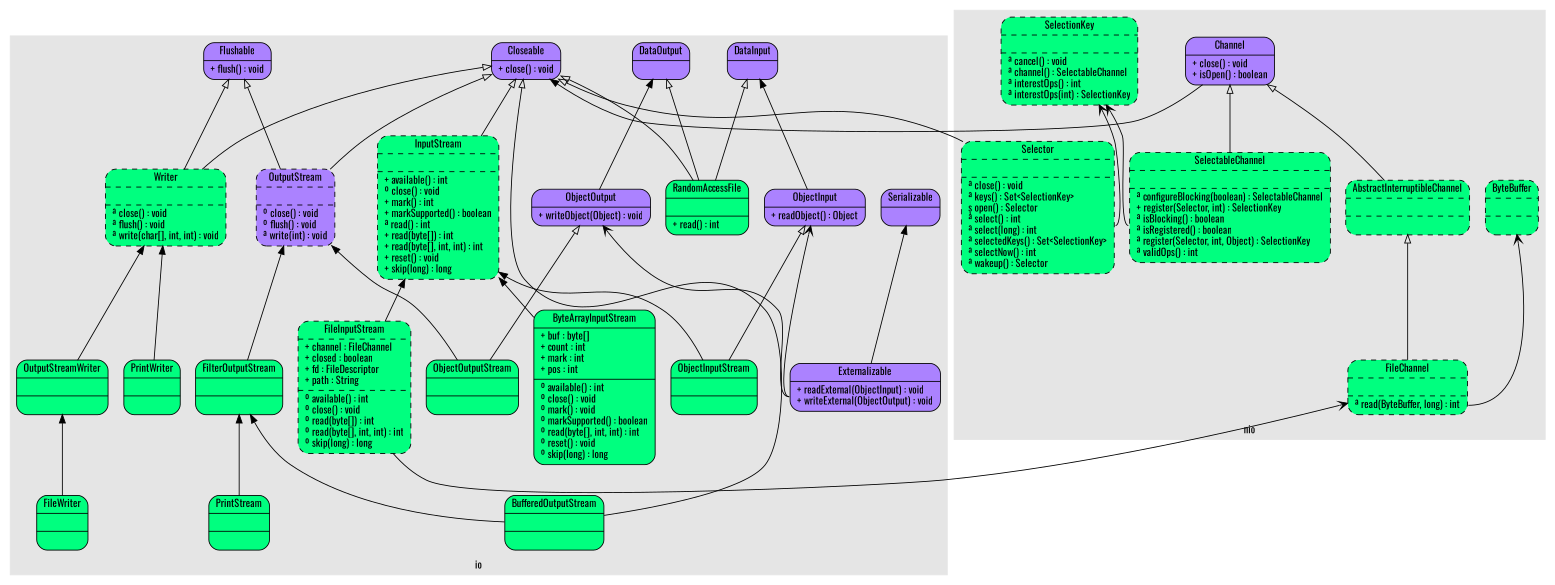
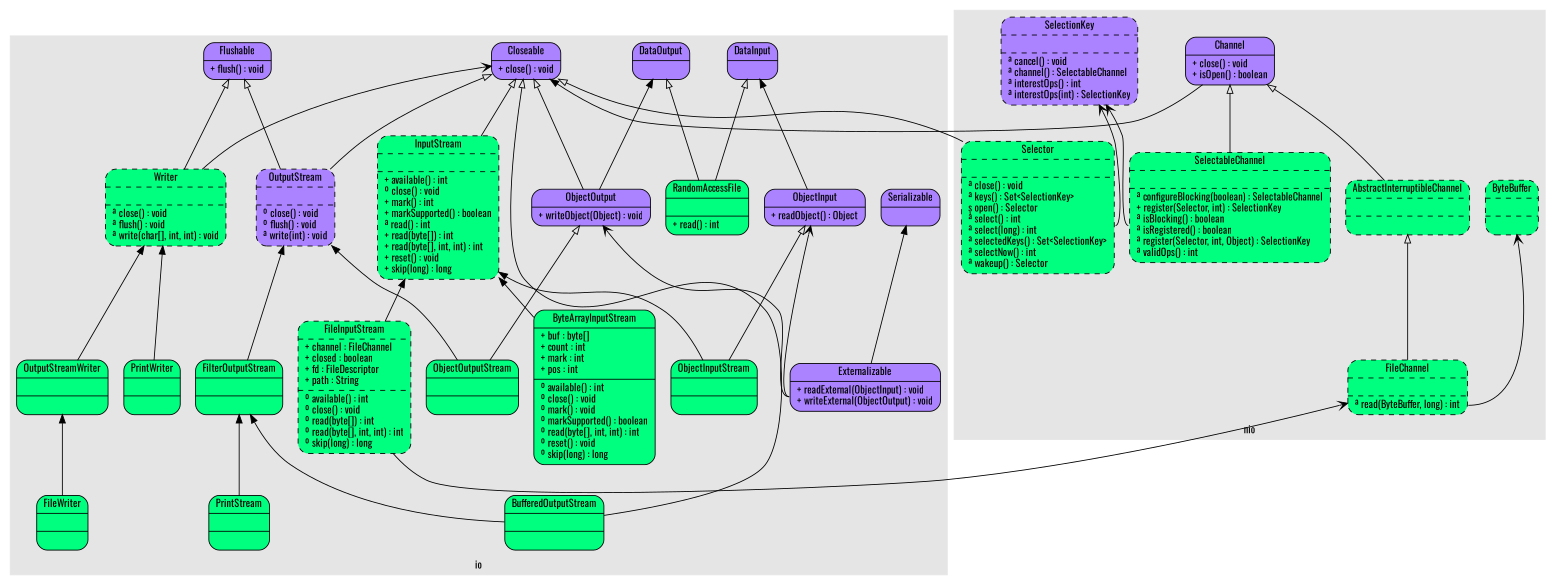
  digraph {
    fontname=Oswald
    fontsize=12
    rankdir=BT
    node [fillcolor=springgreen fontname=Oswald fontsize=12 shape=record style="rounded, filled"]
    edge [arrowhead=empty fontname=Oswald fontsize=12]
    n1 [label="{<f0>BufferedOutputStream||}"]
    n2 [label="{<f0>ByteArrayInputStream|<f1>+ buf : byte[]\l+ count : int\l+ mark : int\l+ pos : int\l|<f2>&#186; available() : int\l&#186; close() : void\l&#186; mark() : void\l&#186; markSupported() : boolean\l&#186; read(byte[], int, int) : int\l&#186; reset() : void\l&#186; skip(long) : long\l}"]
    n3 [fillcolor=mediumpurple1 label="{<f0>Closeable|<f2>+ close() : void\l}"]
    n4 [fillcolor=mediumpurple1 label="{<f0>DataInput|<f2>}"]
    n5 [fillcolor=mediumpurple1 label="{<f0>DataOutput|<f2>}"]
    n6 [fillcolor=mediumpurple1 label="{<f0>Externalizable|<f2>+ readExternal(ObjectInput) : void\l+ writeExternal(ObjectOutput) : void\l}"]
    n7 [label="{<f0>FileInputStream|<f1>+ channel : FileChannel\l+ closed : boolean\l+ fd : FileDescriptor\l+ path : String\l|<f2>&#186; available() : int\l&#186; close() : void\l&#186; read(byte[]) : int\l&#186; read(byte[], int, int) : int\l&#186; skip(long) : long\l}" style="rounded, filled, dashed"]
    n8 [label="{<f0>FilterOutputStream||}"]
    n9 [label="{<f0>FileWriter||}"]
    n10 [fillcolor=mediumpurple1 label="{<f0>Flushable|<f2>+ flush() : void\l}"]
    n11 [label="{<f0>InputStream||<f2>+ available() : int\l&#186; close() : void\l+ mark() : int\l+ markSupported() : boolean\l&#170; read() : int\l+ read(byte[]) : int\l+ read(byte[], int, int) : int\l+ reset() : void\l+ skip(long) : long\l}" style="rounded, filled, dashed"]
    n12 [fillcolor=mediumpurple1 label="{<f0>ObjectInput|<f2>+ readObject() : Object\l}"]
    n13 [label="{<f0>ObjectInputStream|<f1>|<f2>}"]
    n14 [fillcolor=mediumpurple1 label="{<f0>ObjectOutput|<f2>+ writeObject(Object) : void\l}"]
    n15 [label="{<f0>ObjectOutputStream|<f1>|<f2>}"]
    n16 [fillcolor=mediumpurple1 label="{<f0>OutputStream||<f2>&#186; close() : void\l&#186; flush() : void\l&#170; write(int) : void\l}" style="rounded, filled, dashed"]
    n17 [label="{<f0>OutputStreamWriter||}"]
    n18 [label="{<f0>PrintStream||}"]
    n19 [label="{<f0>PrintWriter||}"]
    n20 [label="{<f0>RandomAccessFile|<f1>|<f2>+ read() : int\l}"]
    n21 [fillcolor=mediumpurple1 label="{<f0>Serializable|}"]
    n22 [label="{<f0>Writer||<f2>&#170; close() : void\l&#170; flush() : void\l&#170; write(char[], int, int) : void\l}" style="rounded, filled, dashed"]
    n23 [label="{<f0>AbstractInterruptibleChannel|<f1>|<f2>}" style="rounded, filled, dashed"]
    n24 [label="{<f0>ByteBuffer|<f1>|<f2>}" style="rounded, filled, dashed"]
    n25 [fillcolor=mediumpurple1 label="{<f0>Channel|<f2>+ close() : void\l+ isOpen() : boolean\l}"]
    n26 [label="{<f0>FileChannel|<f1>|<f2>&#170; read(ByteBuffer, long) : int\l}" style="rounded, filled, dashed"]
    n27 [label="{<f0>SelectableChannel|<f1>|<f2>&#170; configureBlocking(boolean) : SelectableChannel\l+ register(Selector, int) : SelectionKey\l&#170; isBlocking() : boolean\l&#170; isRegistered() : boolean\l&#170; register(Selector, int, Object) : SelectionKey\l&#170; validOps() : int\l}" style="rounded, filled, dashed"]
-   n28 [label="{<f0>SelectionKey|<f1>|<f2>&#170; cancel() : void\l&#170; channel() : SelectableChannel\l&#170; interestOps() : int\l&#170; interestOps(int) : SelectionKey\l}" style="rounded, filled, dashed"]
+   n28 [fillcolor=mediumpurple1 label="{<f0>SelectionKey|<f1>|<f2>&#170; cancel() : void\l&#170; channel() : SelectableChannel\l&#170; interestOps() : int\l&#170; interestOps(int) : SelectionKey\l}" style="rounded, filled, dashed"]
    n29 [label="{<f0>Selector|<f1>|<f2>&#170; close() : void\l&#170; keys() : Set&lt;SelectionKey&gt;\l&#537; open() : Selector\l&#170; select() : int\l&#170; select(long) : int\l&#170; selectedKeys() : Set&lt;SelectionKey&gt;\l&#170; selectNow() : int\l&#170; wakeup() : Selector\l}" style="rounded, filled, dashed"]
    subgraph cluster_1 {
      color=grey90
      label=io
      style=filled
      n1
      n2
      n3
      n4
      n5
      n6
      n7
      n8
      n9
      n10
      n11
      n12
      n13
      n14
      n15
      n16
      n17
      n18
      n19
      n20
      n21
      n22
    }
    subgraph cluster_2 {
      color=grey90
      label=nio
      style=filled
      n23
      n24
      n25
      n26
      n27
      n28
      n29
    }
    n1 -> n3
    n1 -> n8 [arrowhead=""]
    n2 -> n11 [arrowhead=""]
    n6 -> n12 [arrowhead=vee tailport=f2]
    n6 -> n14 [arrowhead=vee tailport=f2]
    n6 -> n21 [arrowhead=""]
    n7 -> n11 [arrowhead=""]
    n7 -> n26 [arrowhead=vee]
    n8 -> n16 [arrowhead=""]
    n9 -> n17 [arrowhead=""]
    n11 -> n3
    n12 -> n4 [arrowhead=""]
    n13 -> n11 [arrowhead=""]
    n13 -> n12
    n14 -> n5 [arrowhead=""]
    n15 -> n14
    n15 -> n16 [arrowhead=""]
    n16 -> n3
    n16 -> n10
    n17 -> n22 [arrowhead=""]
    n18 -> n8 [arrowhead=""]
    n19 -> n22 [arrowhead=""]
-   n20 -> n3
+   n14 -> n3
    n20 -> n4
    n20 -> n5
-   n22 -> n3
+   n22 -> n3 [arrowhead=vee]
    n22 -> n10
    n23 -> n25
    n25 -> n3 [arrowhead=""]
    n26 -> n23
    n26 -> n24 [arrowhead=vee tailport=f2]
    n27 -> n25
    n27 -> n28 [arrowhead=vee tailport=f2]
    n29 -> n3
    n29 -> n28 [arrowhead=vee tailport=f2]
  }
